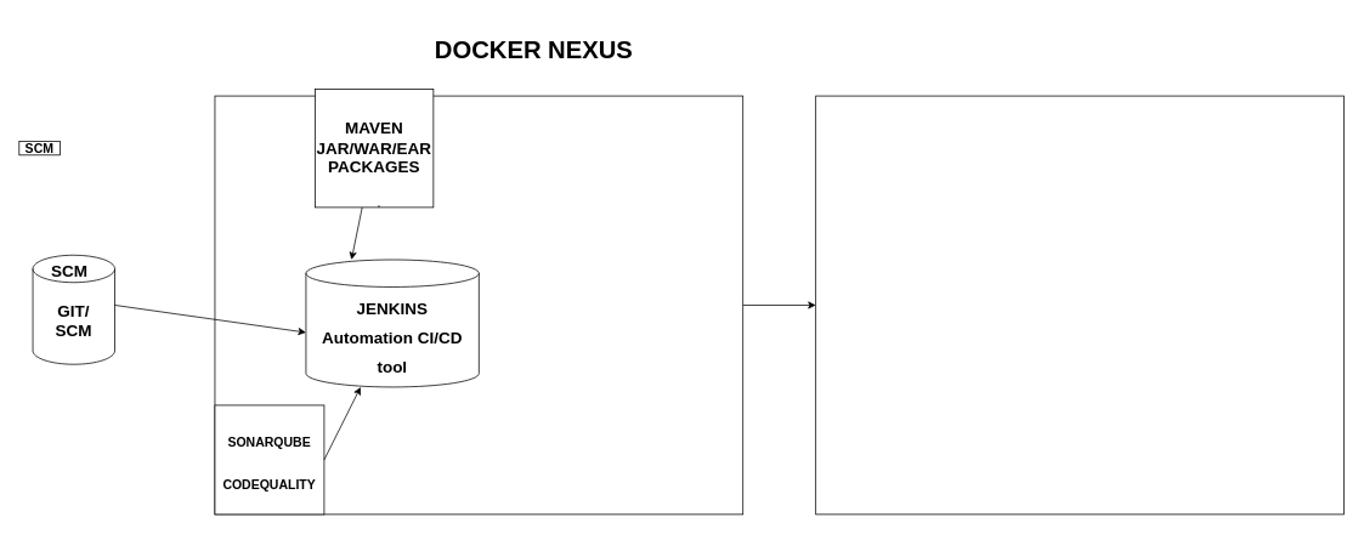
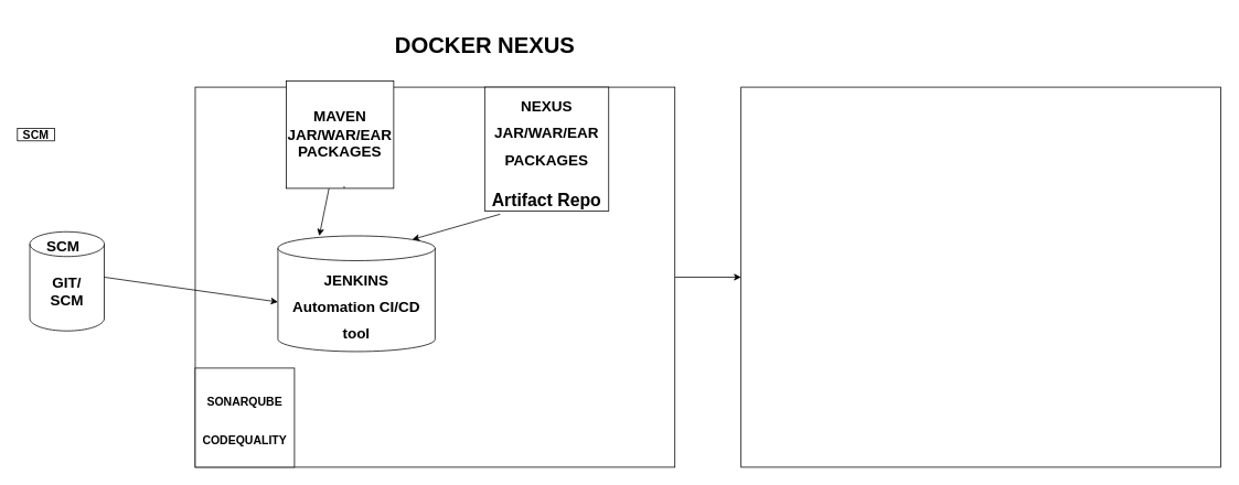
  <mxCell id="0" />
  <mxCell id="1" parent="0" />
  <mxCell id="2" value="" style="edgeStyle=orthogonalEdgeStyle;rounded=0;orthogonalLoop=1;jettySize=auto;html=1;fontSize=18;" parent="1" source="3" target="17" edge="1"><mxGeometry relative="1" as="geometry" /></mxCell>
  <mxCell id="3" value="" style="DOCKER ENGINE" parent="1" vertex="1"><mxGeometry x="235" y="105" width="580" height="460" as="geometry" /></mxCell>
  <mxCell id="4" value="&lt;h2&gt;&lt;font style=&quot;font-size: 18px&quot;&gt;GIT/&lt;br&gt;&lt;/font&gt;&lt;font style=&quot;font-size: 18px&quot;&gt;SCM&lt;/font&gt;&lt;/h2&gt;" style="shape=cylinder3;whiteSpace=wrap;html=1;boundedLbl=1;backgroundOutline=1;size=15;" parent="1" vertex="1"><mxGeometry x="35" y="280" width="90" height="120" as="geometry" /></mxCell>
  <mxCell id="5" value="&lt;h2&gt;&lt;font style=&quot;font-size: 18px&quot;&gt;JENKINS&lt;br&gt;Automation CI/CD tool&lt;/font&gt;&lt;/h2&gt;" style="shape=cylinder3;whiteSpace=wrap;html=1;boundedLbl=1;backgroundOutline=1;size=15;fontSize=18;" parent="1" vertex="1"><mxGeometry x="335" y="285" width="190" height="140" as="geometry" /></mxCell>
+ <mxCell id="6" value="&lt;h5&gt;&lt;/h5&gt;&lt;h2&gt;&lt;font style=&quot;font-size: 18px&quot;&gt;NEXUS&lt;br&gt;&lt;/font&gt;&lt;font style=&quot;font-size: 18px&quot;&gt;JAR/WAR/EAR&lt;br&gt;&lt;/font&gt;&lt;font style=&quot;font-size: 18px&quot;&gt;PACKAGES&lt;/font&gt;&lt;/h2&gt;&lt;h3&gt;Artifact Repo&lt;/h3&gt;" style="whiteSpace=wrap;html=1;aspect=fixed;fontSize=18;" parent="1" vertex="1"><mxGeometry x="585" y="105" width="150" height="150" as="geometry" /></mxCell>
  <mxCell id="7" value="&lt;h2&gt;&lt;font style=&quot;font-size: 14px&quot;&gt;SONARQUBE&lt;/font&gt;&lt;/h2&gt;&lt;h4&gt;&lt;font style=&quot;font-size: 14px&quot;&gt;CODEQUALITY&lt;/font&gt;&lt;/h4&gt;" style="whiteSpace=wrap;html=1;aspect=fixed;fontSize=18;" parent="1" vertex="1"><mxGeometry x="235" y="445" width="120" height="120" as="geometry" /></mxCell>
+ <mxCell id="8" value="" style="endArrow=classic;html=1;rounded=0;fontSize=18;entryX=0.855;entryY=0;entryDx=0;entryDy=4.35;entryPerimeter=0;exitX=0.125;exitY=1.025;exitDx=0;exitDy=0;exitPerimeter=0;" parent="1" source="6" target="5" edge="1"><mxGeometry width="50" height="50" relative="1" as="geometry"><mxPoint x="535" y="335" as="sourcePoint" /><mxPoint x="585" y="285" as="targetPoint" /></mxGeometry></mxCell>
  <mxCell id="9" value="&lt;h2&gt;DOCKER NEXUS&lt;/h2&gt;" style="text;html=1;align=center;verticalAlign=middle;resizable=0;points=[];autosize=1;strokeColor=none;fillColor=none;fontSize=18;" parent="1" vertex="1"><mxGeometry x="465" y="20" width="240" height="70" as="geometry" /></mxCell>
  <mxCell id="10" value="&lt;h3&gt;SCM&lt;/h3&gt;" style="whiteSpace=wrap;html=1;shadow=0;" parent="1" vertex="1"><mxGeometry x="20" y="155" width="45" height="15" as="geometry" /></mxCell>
  <mxCell id="11" value="&lt;h2&gt;&lt;font style=&quot;font-size: 18px&quot;&gt;SCM&lt;/font&gt;&lt;/h2&gt;" style="text;html=1;align=center;verticalAlign=middle;resizable=0;points=[];autosize=1;strokeColor=none;fillColor=none;fontSize=18;" parent="1" vertex="1"><mxGeometry x="45" y="255" width="60" height="80" as="geometry" /></mxCell>
  <mxCell id="12" value="" style="endArrow=classic;html=1;rounded=0;fontSize=18;" parent="1" edge="1"><mxGeometry width="50" height="50" relative="1" as="geometry"><mxPoint x="125" y="335" as="sourcePoint" /><mxPoint x="335" y="365" as="targetPoint" /></mxGeometry></mxCell>
- <mxCell id="13" value="" style="endArrow=classic;html=1;rounded=0;fontSize=18;exitX=1;exitY=0.5;exitDx=0;exitDy=0;" parent="1" source="7" target="5" edge="1"><mxGeometry width="50" height="50" relative="1" as="geometry"><mxPoint x="530" y="495" as="sourcePoint" /><mxPoint x="600" y="425" as="targetPoint" /></mxGeometry></mxCell>
  <mxCell id="14" value="" style="endArrow=classic;html=1;rounded=0;fontSize=18;startArrow=none;" parent="1" source="15" edge="1"><mxGeometry width="50" height="50" relative="1" as="geometry"><mxPoint x="415" y="225" as="sourcePoint" /><mxPoint x="385" y="285" as="targetPoint" /></mxGeometry></mxCell>
  <mxCell id="15" value="&lt;h5&gt;&lt;font style=&quot;font-size: 18px&quot;&gt;MAVEN&lt;br&gt;&lt;/font&gt;&lt;font style=&quot;font-size: 18px&quot;&gt;JAR/WAR/EAR&lt;br&gt;&lt;/font&gt;&lt;font style=&quot;font-size: 18px&quot;&gt;PACKAGES&lt;/font&gt;&lt;/h5&gt;" style="whiteSpace=wrap;html=1;aspect=fixed;fontSize=18;direction=west;" parent="1" vertex="1"><mxGeometry x="345" y="97.5" width="130" height="130" as="geometry" /></mxCell>
  <mxCell id="16" value="" style="endArrow=none;html=1;rounded=0;fontSize=18;" parent="1" target="15" edge="1"><mxGeometry width="50" height="50" relative="1" as="geometry"><mxPoint x="415" y="225" as="sourcePoint" /><mxPoint x="385" y="285" as="targetPoint" /></mxGeometry></mxCell>
  <mxCell id="17" value="" style="DOCKER ENGINE" parent="1" vertex="1"><mxGeometry x="895" y="105" width="580" height="460" as="geometry" /></mxCell>
